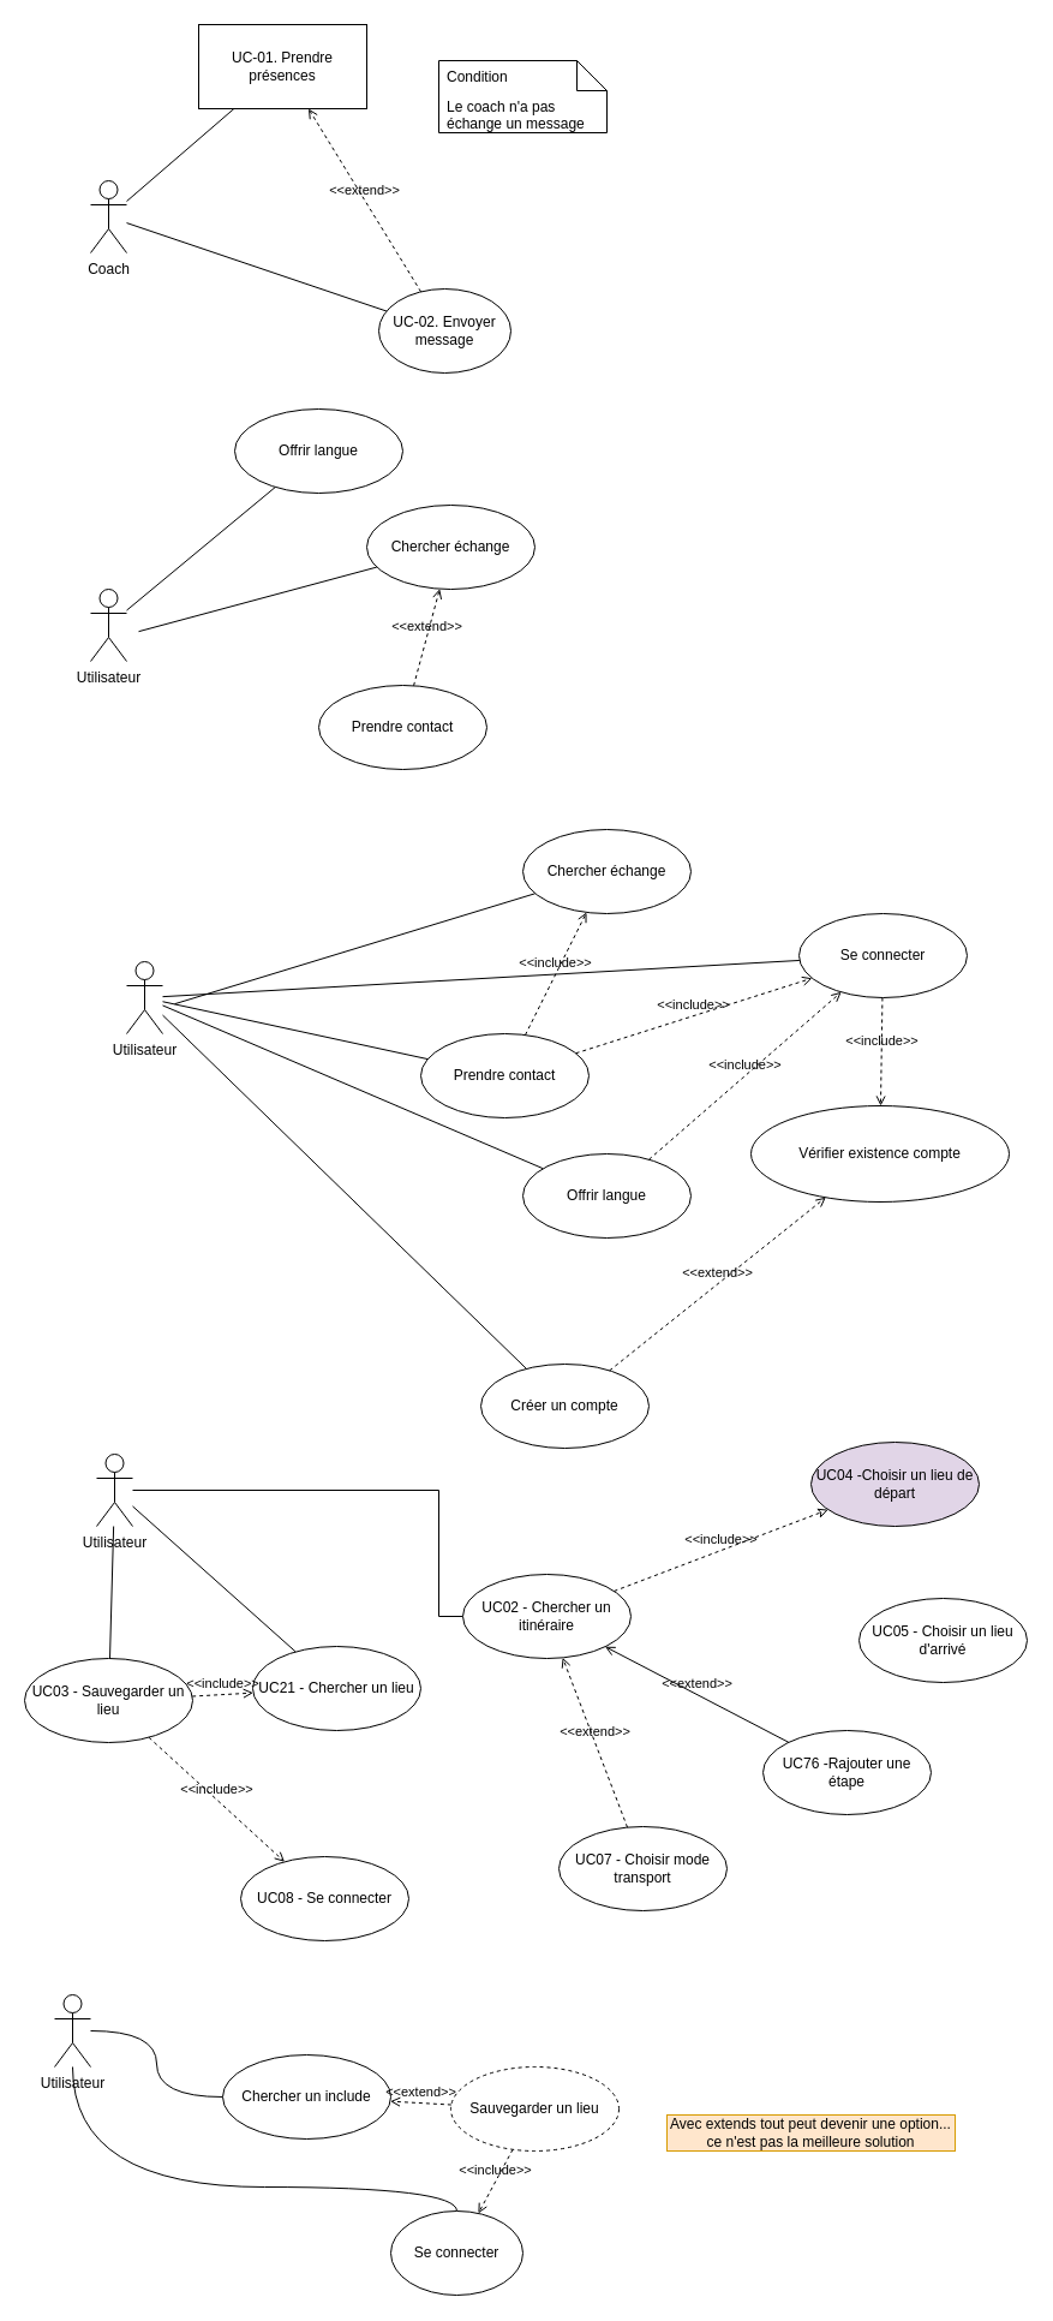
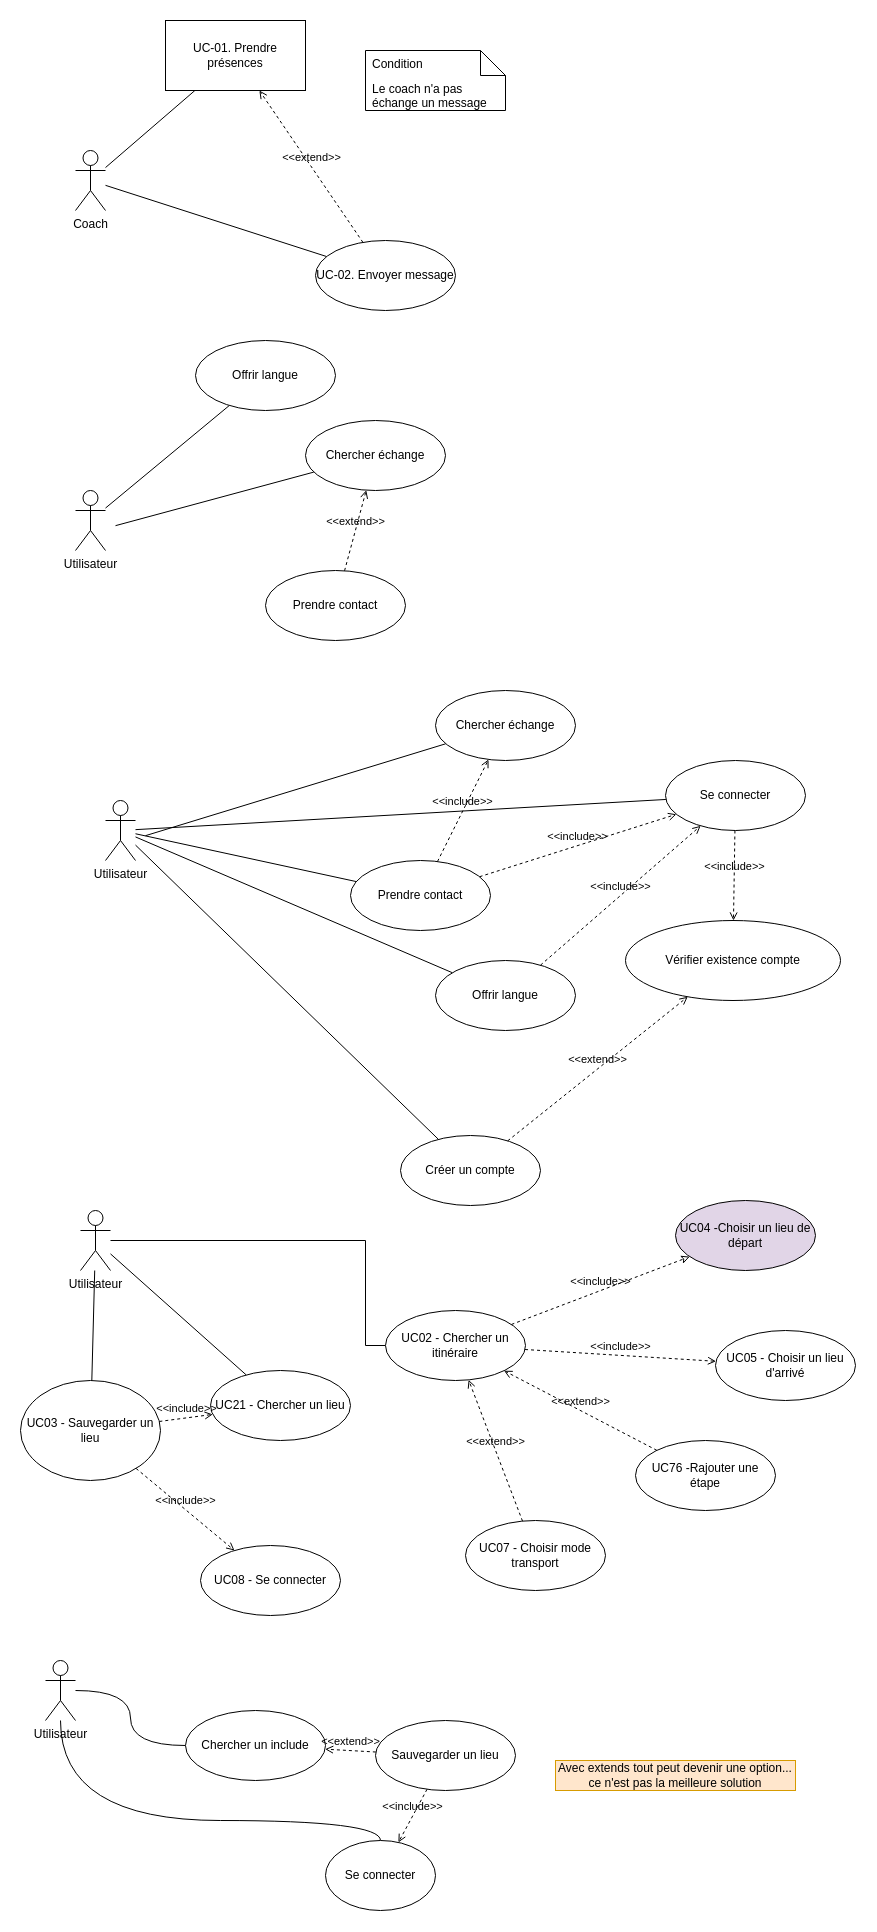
  <mxCell id="0" />
  <mxCell id="1" parent="0" />
  <mxCell id="2" style="edgeStyle=none;html=1;endArrow=none;endFill=0;" parent="1" source="4" target="5" edge="1"><mxGeometry relative="1" as="geometry" /></mxCell>
  <mxCell id="3" style="edgeStyle=none;html=1;endArrow=none;endFill=0;" parent="1" source="4" target="6" edge="1"><mxGeometry relative="1" as="geometry" /></mxCell>
  <mxCell id="4" value="Coach" style="shape=umlActor;verticalLabelPosition=bottom;verticalAlign=top;html=1;" parent="1" vertex="1"><mxGeometry x="75" y="150" width="30" height="60" as="geometry" /></mxCell>
  <mxCell id="5" value="UC-01. Prendre présences" style="whiteSpace=wrap;html=1;rounded=0;" parent="1" vertex="1"><mxGeometry x="165" y="20" width="140" height="70" as="geometry" /></mxCell>
- <mxCell id="6" value="UC-02. Envoyer message" style="ellipse;whiteSpace=wrap;html=1;" parent="1" vertex="1"><mxGeometry x="315" y="240" width="110" height="70" as="geometry" /></mxCell>
+ <mxCell id="6" value="UC-02. Envoyer message" style="ellipse;whiteSpace=wrap;html=1;" parent="1" vertex="1"><mxGeometry x="315" y="240" width="140" height="70" as="geometry" /></mxCell>
  <mxCell id="7" value="&amp;lt;&amp;lt;extend&amp;gt;&amp;gt;" style="html=1;verticalAlign=bottom;labelBackgroundColor=none;endArrow=open;endFill=0;dashed=1;" parent="1" source="6" target="5" edge="1"><mxGeometry width="160" relative="1" as="geometry"><mxPoint x="285" y="200" as="sourcePoint" /><mxPoint x="445" y="200" as="targetPoint" /></mxGeometry></mxCell>
  <mxCell id="8" value="Le coach n'a pas échange un message" style="shape=note2;boundedLbl=1;whiteSpace=wrap;html=1;size=25;verticalAlign=top;align=left;spacingLeft=5;" parent="1" vertex="1"><mxGeometry x="365" y="50" width="140" height="60" as="geometry" /></mxCell>
  <mxCell id="9" value="Condition" style="resizeWidth=1;part=1;strokeColor=none;fillColor=none;align=left;spacingLeft=5;" parent="8" vertex="1"><mxGeometry width="140" height="25" relative="1" as="geometry" /></mxCell>
  <mxCell id="10" style="edgeStyle=none;html=1;endArrow=none;endFill=0;" parent="1" source="11" target="12" edge="1"><mxGeometry relative="1" as="geometry" /></mxCell>
  <mxCell id="11" value="Utilisateur&lt;br&gt;" style="shape=umlActor;verticalLabelPosition=bottom;verticalAlign=top;html=1;" parent="1" vertex="1"><mxGeometry x="75" y="490" width="30" height="60" as="geometry" /></mxCell>
  <mxCell id="12" value="Offrir langue" style="ellipse;whiteSpace=wrap;html=1;" parent="1" vertex="1"><mxGeometry x="195" y="340" width="140" height="70" as="geometry" /></mxCell>
  <mxCell id="13" style="edgeStyle=none;html=1;endArrow=none;endFill=0;" parent="1" target="14" edge="1"><mxGeometry relative="1" as="geometry"><mxPoint x="115" y="525.169" as="sourcePoint" /><mxPoint x="345" y="570" as="targetPoint" /></mxGeometry></mxCell>
  <mxCell id="14" value="Chercher échange" style="ellipse;whiteSpace=wrap;html=1;" parent="1" vertex="1"><mxGeometry x="305" y="420" width="140" height="70" as="geometry" /></mxCell>
  <mxCell id="15" value="Prendre contact" style="ellipse;whiteSpace=wrap;html=1;" parent="1" vertex="1"><mxGeometry x="265" y="570" width="140" height="70" as="geometry" /></mxCell>
  <mxCell id="16" style="edgeStyle=none;html=1;endArrow=none;endFill=0;" parent="1" source="19" target="20" edge="1"><mxGeometry relative="1" as="geometry" /></mxCell>
  <mxCell id="17" style="edgeStyle=none;html=1;endArrow=none;endFill=0;" parent="1" source="19" target="27" edge="1"><mxGeometry relative="1" as="geometry" /></mxCell>
  <mxCell id="18" style="edgeStyle=none;html=1;endArrow=none;endFill=0;" parent="1" source="19" target="30" edge="1"><mxGeometry relative="1" as="geometry" /></mxCell>
  <mxCell id="19" value="Utilisateur&lt;br&gt;" style="shape=umlActor;verticalLabelPosition=bottom;verticalAlign=top;html=1;" parent="1" vertex="1"><mxGeometry x="105" y="800" width="30" height="60" as="geometry" /></mxCell>
  <mxCell id="20" value="Offrir langue" style="ellipse;whiteSpace=wrap;html=1;" parent="1" vertex="1"><mxGeometry x="435" y="960" width="140" height="70" as="geometry" /></mxCell>
  <mxCell id="21" style="edgeStyle=none;html=1;endArrow=none;endFill=0;" parent="1" target="22" edge="1"><mxGeometry relative="1" as="geometry"><mxPoint x="145" y="835.169" as="sourcePoint" /><mxPoint x="375" y="880" as="targetPoint" /></mxGeometry></mxCell>
  <mxCell id="22" value="Chercher échange" style="ellipse;whiteSpace=wrap;html=1;" parent="1" vertex="1"><mxGeometry x="435" y="690" width="140" height="70" as="geometry" /></mxCell>
  <mxCell id="23" style="edgeStyle=none;html=1;endArrow=none;endFill=0;" parent="1" source="19" target="24" edge="1"><mxGeometry relative="1" as="geometry"><mxPoint x="175" y="870" as="sourcePoint" /><mxPoint x="494.67" y="1096.58" as="targetPoint" /></mxGeometry></mxCell>
  <mxCell id="24" value="Prendre contact" style="ellipse;whiteSpace=wrap;html=1;" parent="1" vertex="1"><mxGeometry x="350" y="860" width="140" height="70" as="geometry" /></mxCell>
  <mxCell id="25" value="&amp;lt;&amp;lt;extend&amp;gt;&amp;gt;" style="html=1;verticalAlign=bottom;labelBackgroundColor=none;endArrow=open;endFill=0;dashed=1;" parent="1" source="15" target="14" edge="1"><mxGeometry width="160" relative="1" as="geometry"><mxPoint x="372.384" y="251.877" as="sourcePoint" /><mxPoint x="267.587" y="98.128" as="targetPoint" /></mxGeometry></mxCell>
  <mxCell id="26" value="&amp;lt;&amp;lt;include&amp;gt;&amp;gt;" style="html=1;verticalAlign=bottom;labelBackgroundColor=none;endArrow=open;endFill=0;dashed=1;" parent="1" source="24" target="22" edge="1"><mxGeometry width="160" relative="1" as="geometry"><mxPoint x="245" y="830" as="sourcePoint" /><mxPoint x="555" y="900" as="targetPoint" /></mxGeometry></mxCell>
  <mxCell id="27" value="Se connecter" style="ellipse;whiteSpace=wrap;html=1;" parent="1" vertex="1"><mxGeometry x="665" y="760" width="140" height="70" as="geometry" /></mxCell>
  <mxCell id="28" value="&amp;lt;&amp;lt;include&amp;gt;&amp;gt;" style="html=1;verticalAlign=bottom;labelBackgroundColor=none;endArrow=open;endFill=0;dashed=1;" parent="1" source="24" target="27" edge="1"><mxGeometry width="160" relative="1" as="geometry"><mxPoint x="494.251" y="810.307" as="sourcePoint" /><mxPoint x="595" y="1080" as="targetPoint" /></mxGeometry></mxCell>
  <mxCell id="29" value="&amp;lt;&amp;lt;include&amp;gt;&amp;gt;" style="html=1;verticalAlign=bottom;labelBackgroundColor=none;endArrow=open;endFill=0;dashed=1;" parent="1" source="20" target="27" edge="1"><mxGeometry width="160" relative="1" as="geometry"><mxPoint x="476.8" y="879.759" as="sourcePoint" /><mxPoint x="438.31" y="1040.248" as="targetPoint" /></mxGeometry></mxCell>
  <mxCell id="30" value="Créer un compte" style="ellipse;whiteSpace=wrap;html=1;" parent="1" vertex="1"><mxGeometry x="400" y="1135" width="140" height="70" as="geometry" /></mxCell>
  <mxCell id="31" value="Vérifier existence compte" style="ellipse;whiteSpace=wrap;html=1;" parent="1" vertex="1"><mxGeometry x="625" y="920" width="215" height="80" as="geometry" /></mxCell>
  <mxCell id="32" value="&amp;lt;&amp;lt;include&amp;gt;&amp;gt;" style="html=1;verticalAlign=bottom;labelBackgroundColor=none;endArrow=open;endFill=0;dashed=1;" parent="1" source="27" target="31" edge="1"><mxGeometry width="160" relative="1" as="geometry"><mxPoint x="549.981" y="974.684" as="sourcePoint" /><mxPoint x="710.107" y="835.342" as="targetPoint" /></mxGeometry></mxCell>
  <mxCell id="33" value="&amp;lt;&amp;lt;extend&amp;gt;&amp;gt;" style="html=1;verticalAlign=bottom;labelBackgroundColor=none;endArrow=open;endFill=0;dashed=1;" parent="1" source="30" target="31" edge="1"><mxGeometry width="160" relative="1" as="geometry"><mxPoint x="375" y="1050" as="sourcePoint" /><mxPoint x="535" y="1050" as="targetPoint" /></mxGeometry></mxCell>
  <mxCell id="34" style="rounded=0;orthogonalLoop=1;jettySize=auto;html=1;endArrow=none;endFill=0;" edge="1" parent="1" source="36" target="37"><mxGeometry relative="1" as="geometry" /></mxCell>
  <mxCell id="35" style="edgeStyle=orthogonalEdgeStyle;rounded=0;orthogonalLoop=1;jettySize=auto;html=1;endArrow=none;endFill=0;" edge="1" parent="1" source="36" target="49"><mxGeometry relative="1" as="geometry"><Array as="points"><mxPoint x="365" y="1240" /><mxPoint x="365" y="1345" /></Array></mxGeometry></mxCell>
  <mxCell id="36" value="Utilisateur" style="shape=umlActor;verticalLabelPosition=bottom;verticalAlign=top;html=1;outlineConnect=0;" vertex="1" parent="1"><mxGeometry x="80" y="1210" width="30" height="60" as="geometry" /></mxCell>
  <mxCell id="37" value="UC21 - Chercher un lieu" style="ellipse;whiteSpace=wrap;html=1;" vertex="1" parent="1"><mxGeometry x="210" y="1370" width="140" height="70" as="geometry" /></mxCell>
- <mxCell id="38" value="UC03 - Sauvegarder un lieu" style="ellipse;whiteSpace=wrap;html=1;" vertex="1" parent="1"><mxGeometry x="20" y="1380" width="140" height="70" as="geometry" /></mxCell>
+ <mxCell id="38" value="UC03 - Sauvegarder un lieu" style="ellipse;whiteSpace=wrap;html=1;" vertex="1" parent="1"><mxGeometry x="20" y="1380" width="140" height="100" as="geometry" /></mxCell>
  <mxCell id="39" value="&amp;lt;&amp;lt;include&amp;gt;&amp;gt;" style="html=1;verticalAlign=bottom;labelBackgroundColor=none;endArrow=open;endFill=0;dashed=1;rounded=0;" edge="1" parent="1" source="38" target="37"><mxGeometry width="160" relative="1" as="geometry"><mxPoint x="335" y="1420" as="sourcePoint" /><mxPoint x="635" y="1530" as="targetPoint" /></mxGeometry></mxCell>
  <mxCell id="40" style="rounded=0;orthogonalLoop=1;jettySize=auto;html=1;endArrow=none;endFill=0;" edge="1" parent="1" source="36" target="38"><mxGeometry relative="1" as="geometry"><mxPoint x="140" y="1350" as="sourcePoint" /><mxPoint x="350" y="1610" as="targetPoint" /></mxGeometry></mxCell>
  <mxCell id="41" style="edgeStyle=orthogonalEdgeStyle;rounded=0;orthogonalLoop=1;jettySize=auto;html=1;endArrow=none;endFill=0;curved=1;" edge="1" parent="1" source="43" target="44"><mxGeometry relative="1" as="geometry" /></mxCell>
  <mxCell id="42" style="edgeStyle=orthogonalEdgeStyle;rounded=0;orthogonalLoop=1;jettySize=auto;html=1;endArrow=none;endFill=0;curved=1;" edge="1" parent="1" source="43" target="47"><mxGeometry relative="1" as="geometry"><mxPoint x="225" y="1720" as="sourcePoint" /><mxPoint x="365" y="1820" as="targetPoint" /><Array as="points"><mxPoint x="60" y="1820" /></Array></mxGeometry></mxCell>
  <mxCell id="43" value="Utilisateur" style="shape=umlActor;verticalLabelPosition=bottom;verticalAlign=top;html=1;outlineConnect=0;" vertex="1" parent="1"><mxGeometry x="45" y="1660" width="30" height="60" as="geometry" /></mxCell>
  <mxCell id="44" value="Chercher un include" style="ellipse;whiteSpace=wrap;html=1;" vertex="1" parent="1"><mxGeometry x="185" y="1710" width="140" height="70" as="geometry" /></mxCell>
- <mxCell id="45" value="Sauvegarder un lieu" style="ellipse;whiteSpace=wrap;html=1;dashed=1;" vertex="1" parent="1"><mxGeometry x="375" y="1720" width="140" height="70" as="geometry" /></mxCell>
+ <mxCell id="45" value="Sauvegarder un lieu" style="ellipse;whiteSpace=wrap;html=1;" vertex="1" parent="1"><mxGeometry x="375" y="1720" width="140" height="70" as="geometry" /></mxCell>
  <mxCell id="46" value="&amp;lt;&amp;lt;extend&amp;gt;&amp;gt;" style="html=1;verticalAlign=bottom;labelBackgroundColor=none;endArrow=open;endFill=0;dashed=1;rounded=0;" edge="1" parent="1" source="45" target="44"><mxGeometry width="160" relative="1" as="geometry"><mxPoint x="275" y="1550" as="sourcePoint" /><mxPoint x="435" y="1550" as="targetPoint" /></mxGeometry></mxCell>
  <mxCell id="47" value="Se connecter&lt;br&gt;" style="ellipse;whiteSpace=wrap;html=1;" vertex="1" parent="1"><mxGeometry x="325" y="1840" width="110" height="70" as="geometry" /></mxCell>
  <mxCell id="48" value="&amp;lt;&amp;lt;include&amp;gt;&amp;gt;" style="html=1;verticalAlign=bottom;labelBackgroundColor=none;endArrow=open;endFill=0;dashed=1;rounded=0;" edge="1" parent="1" source="45" target="47"><mxGeometry width="160" relative="1" as="geometry"><mxPoint x="275" y="1710" as="sourcePoint" /><mxPoint x="435" y="1710" as="targetPoint" /></mxGeometry></mxCell>
  <mxCell id="49" value="UC02 - Chercher un itinéraire" style="ellipse;whiteSpace=wrap;html=1;" vertex="1" parent="1"><mxGeometry x="385" y="1310" width="140" height="70" as="geometry" /></mxCell>
  <mxCell id="50" value="UC04 -Choisir un lieu de départ" style="ellipse;whiteSpace=wrap;html=1;fillColor=#e1d5e7;" vertex="1" parent="1"><mxGeometry x="675" y="1200" width="140" height="70" as="geometry" /></mxCell>
  <mxCell id="51" value="UC05 - Choisir un lieu d'arrivé" style="ellipse;whiteSpace=wrap;html=1;" vertex="1" parent="1"><mxGeometry x="715" y="1330" width="140" height="70" as="geometry" /></mxCell>
  <mxCell id="52" value="&amp;lt;&amp;lt;include&amp;gt;&amp;gt;" style="html=1;verticalAlign=bottom;labelBackgroundColor=none;endArrow=classic;endFill=0;dashed=1;rounded=0;" edge="1" parent="1" source="49" target="50"><mxGeometry width="160" relative="1" as="geometry"><mxPoint x="275" y="1410" as="sourcePoint" /><mxPoint x="687.375" y="1264.871" as="targetPoint" /></mxGeometry></mxCell>
+ <mxCell id="53" value="&amp;lt;&amp;lt;include&amp;gt;&amp;gt;" style="html=1;verticalAlign=bottom;labelBackgroundColor=none;endArrow=open;endFill=0;dashed=1;rounded=0;" edge="1" parent="1" source="49" target="51"><mxGeometry width="160" relative="1" as="geometry"><mxPoint x="526" y="1338" as="sourcePoint" /><mxPoint x="696.275" y="1368.349" as="targetPoint" /></mxGeometry></mxCell>
  <mxCell id="54" value="UC07 - Choisir mode transport" style="ellipse;whiteSpace=wrap;html=1;" vertex="1" parent="1"><mxGeometry x="465" y="1520" width="140" height="70" as="geometry" /></mxCell>
  <mxCell id="55" value="&amp;lt;&amp;lt;extend&amp;gt;&amp;gt;" style="html=1;verticalAlign=bottom;labelBackgroundColor=none;endArrow=open;endFill=0;dashed=1;rounded=0;" edge="1" parent="1" source="54" target="49"><mxGeometry width="160" relative="1" as="geometry"><mxPoint x="275" y="1410" as="sourcePoint" /><mxPoint x="435" y="1410" as="targetPoint" /></mxGeometry></mxCell>
- <mxCell id="56" value="&amp;lt;&amp;lt;extend&amp;gt;&amp;gt;" style="html=1;verticalAlign=bottom;labelBackgroundColor=none;endArrow=open;endFill=0;dashed=0;rounded=0;" edge="1" parent="1" source="57" target="49"><mxGeometry width="160" relative="1" as="geometry"><mxPoint x="705" y="1470" as="sourcePoint" /><mxPoint x="478" y="1389" as="targetPoint" /></mxGeometry></mxCell>
+ <mxCell id="56" value="&amp;lt;&amp;lt;extend&amp;gt;&amp;gt;" style="html=1;verticalAlign=bottom;labelBackgroundColor=none;endArrow=open;endFill=0;dashed=1;rounded=0;" edge="1" parent="1" source="57" target="49"><mxGeometry width="160" relative="1" as="geometry"><mxPoint x="705" y="1470" as="sourcePoint" /><mxPoint x="478" y="1389" as="targetPoint" /></mxGeometry></mxCell>
  <mxCell id="57" value="UC76 -Rajouter une étape" style="ellipse;whiteSpace=wrap;html=1;" vertex="1" parent="1"><mxGeometry x="635" y="1440" width="140" height="70" as="geometry" /></mxCell>
  <mxCell id="58" value="UC08 - Se connecter" style="ellipse;whiteSpace=wrap;html=1;" vertex="1" parent="1"><mxGeometry x="200" y="1545" width="140" height="70" as="geometry" /></mxCell>
  <mxCell id="59" value="&amp;lt;&amp;lt;include&amp;gt;&amp;gt;" style="html=1;verticalAlign=bottom;labelBackgroundColor=none;endArrow=open;endFill=0;dashed=1;rounded=0;" edge="1" parent="1" source="38" target="58"><mxGeometry width="160" relative="1" as="geometry"><mxPoint x="345" y="1410" as="sourcePoint" /><mxPoint x="505" y="1410" as="targetPoint" /></mxGeometry></mxCell>
  <mxCell id="60" value="Avec extends tout peut devenir une option... ce n'est pas la meilleure solution" style="text;html=1;strokeColor=#d79b00;fillColor=#ffe6cc;align=center;verticalAlign=middle;whiteSpace=wrap;rounded=0;" vertex="1" parent="1"><mxGeometry x="555" y="1760" width="240" height="30" as="geometry" /></mxCell>
